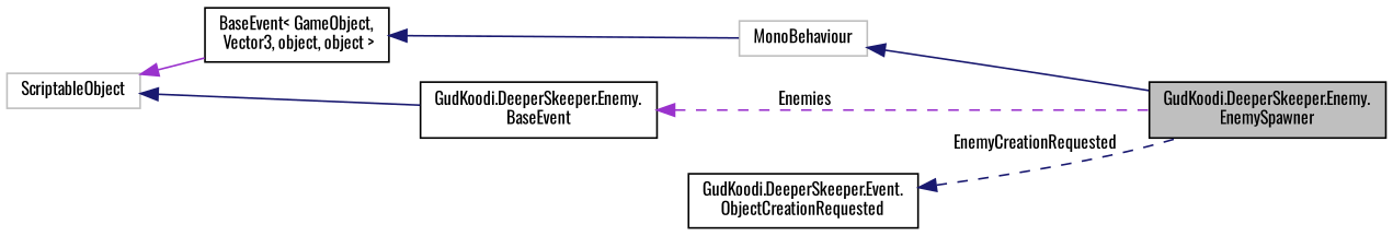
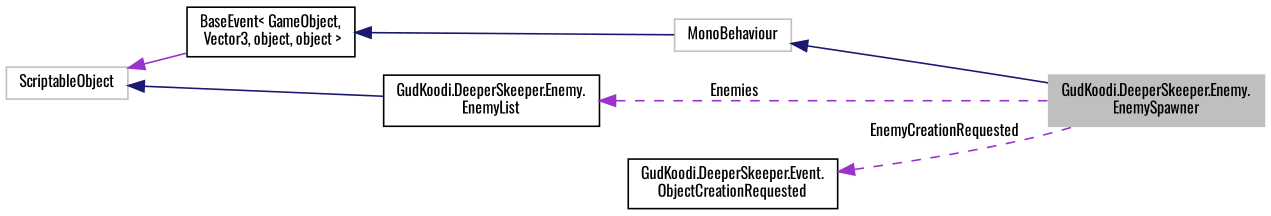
  digraph {
    fontname=Oswald
    rankdir=LR
    node [color=black fillcolor=white fontname=Oswald fontsize=10 shape=record style=filled]
    edge [color=midnightblue dir=back fontname=Oswald fontsize=10 labelfontname=Helvetica labelfontsize=10 style=solid]
-   n1 [fillcolor=grey75 fontcolor=black height=0.2 label="GudKoodi.DeeperSkeeper.Enemy.\lEnemySpawner" width=0.4]
+   n1 [color=grey75 fillcolor=grey75 fontcolor=black height=0.2 label="GudKoodi.DeeperSkeeper.Enemy.\lEnemySpawner" width=0.4]
    n2 [color=grey75 height=0.2 label=MonoBehaviour width=0.4]
    n3 [height=0.2 label="GudKoodi.DeeperSkeeper.Event.\lObjectCreationRequested" width=0.4]
    n4 [height=0.2 label="BaseEvent\< GameObject,\l Vector3, object, object \>" width=0.4]
    n5 [color=grey75 height=0.2 label=ScriptableObject width=0.4]
-   n6 [height=0.2 label="GudKoodi.DeeperSkeeper.Enemy.\lBaseEvent" width=0.4]
+   n6 [height=0.2 label="GudKoodi.DeeperSkeeper.Enemy.\lEnemyList" width=0.4]
    n2 -> n1
-   n3 -> n1 [label=" EnemyCreationRequested" style=dashed]
+   n3 -> n1 [color=darkorchid3 label=" EnemyCreationRequested" style=dashed]
    n4 -> n2
    n5 -> n4 [color=darkorchid3]
    n5 -> n6
    n6 -> n1 [color=darkorchid3 label=" Enemies" style=dashed]
  }
